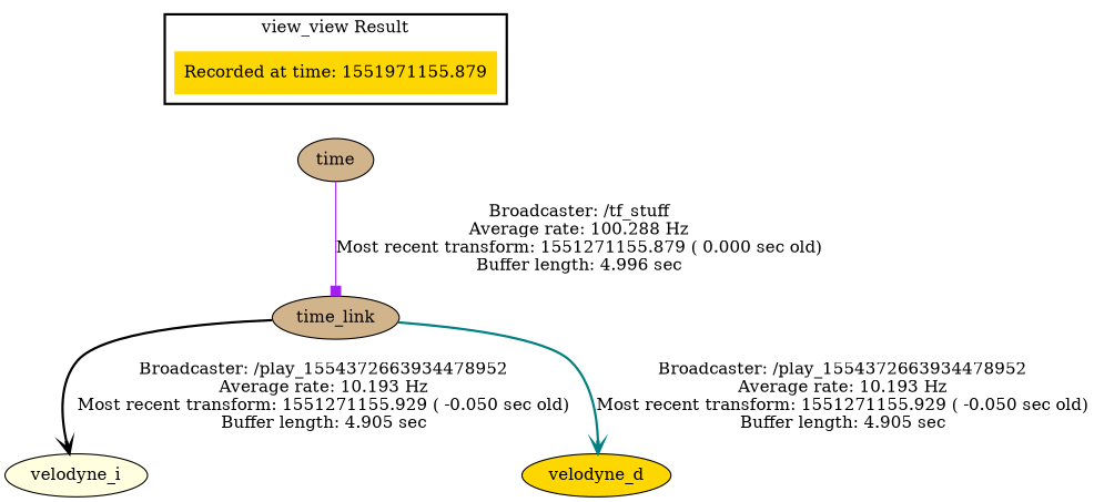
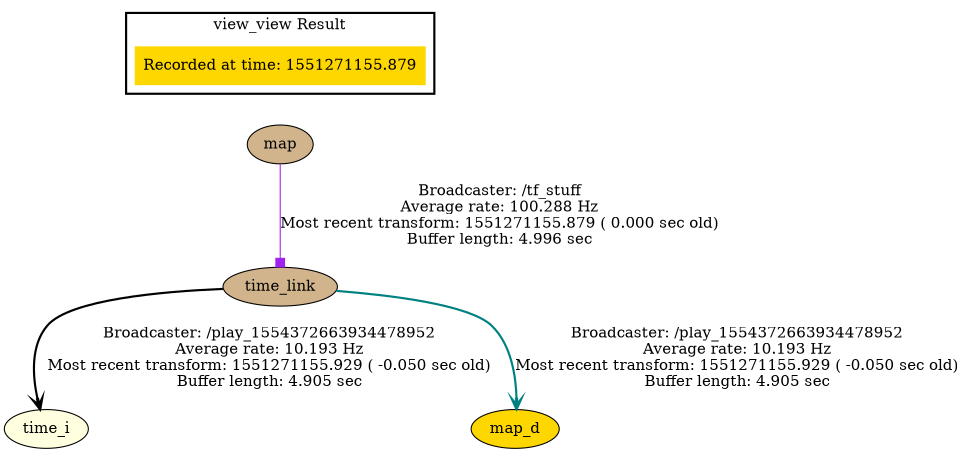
  digraph {
    node [fillcolor=gold style=filled]
    edge [style=bold arrowhead=vee]
-   "Recorded at time: 1551271155.879" [shape=plaintext label="Recorded at time: 1551971155.879"]
-   map [fillcolor=tan label=time]
+   "Recorded at time: 1551271155.879" [shape=plaintext]
+   map [fillcolor=tan]
    n3 [fillcolor=tan label=time_link]
-   velodyne_i [fillcolor=lightyellow]
-   velodyne_d
+   velodyne_i [fillcolor=lightyellow label=time_i]
+   velodyne_d [label=map_d]
    subgraph cluster_1 {
      color=black
      label="view_view Result"
      style=bold
      "Recorded at time: 1551271155.879"
    }
    "Recorded at time: 1551271155.879" -> map [style=invis arrowhead=""]
    map -> n3 [arrowhead=box color=purple label="Broadcaster: /tf_stuff\nAverage rate: 100.288 Hz\nMost recent transform: 1551271155.879 ( 0.000 sec old)\nBuffer length: 4.996 sec\n" style=solid]
    n3 -> velodyne_i [color=black label="Broadcaster: /play_1554372663934478952\nAverage rate: 10.193 Hz\nMost recent transform: 1551271155.929 ( -0.050 sec old)\nBuffer length: 4.905 sec\n"]
    n3 -> velodyne_d [color=teal label="Broadcaster: /play_1554372663934478952\nAverage rate: 10.193 Hz\nMost recent transform: 1551271155.929 ( -0.050 sec old)\nBuffer length: 4.905 sec\n"]
  }
